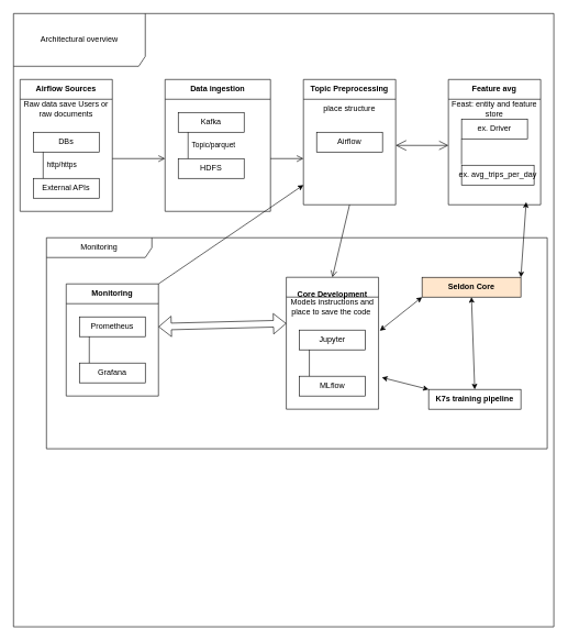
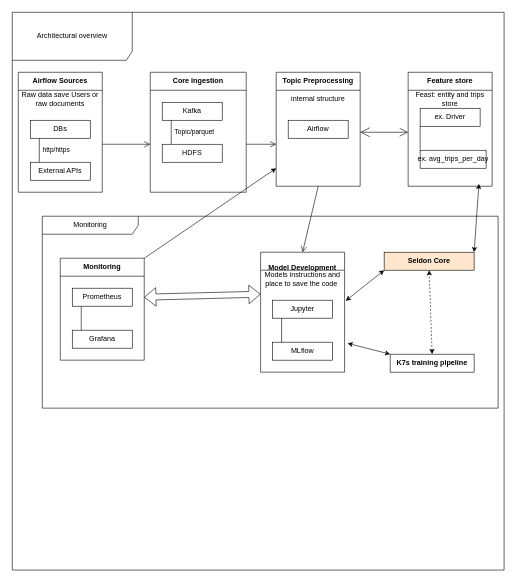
  <mxCell id="0" />
  <mxCell id="1" parent="0" />
  <mxCell id="2" value="Architectural overview" style="shape=umlFrame;whiteSpace=wrap;html=1;pointerEvents=0;recursiveResize=0;container=1;collapsible=0;width=200;height=80;" vertex="1" parent="1"><mxGeometry width="820" height="930" as="geometry" x="20" y="20" /></mxCell>
  <mxCell id="3" value="Airflow Sources" style="swimlane;fontStyle=1;align=center;verticalAlign=top;childLayout=stackLayout;horizontal=1;startSize=30;horizontalStack=0;resizeParent=1;resizeParentMax=0;resizeLast=0;collapsible=0;marginBottom=0;html=1;whiteSpace=wrap;" vertex="1" parent="2"><mxGeometry x="10" y="100" width="140" height="200" as="geometry" /></mxCell>
  <mxCell id="4" value="Raw data save Users or raw documents" style="html=1;strokeColor=none;fillColor=none;align=center;verticalAlign=middle;spacingLeft=4;spacingRight=4;rotatable=0;points=[[0,0.5],[1,0.5]];resizeWidth=1;whiteSpace=wrap;" vertex="1" parent="3"><mxGeometry y="30" width="140" height="30" as="geometry" /></mxCell>
  <mxCell id="5" value="" style="swimlane;fontStyle=1;align=center;verticalAlign=top;horizontal=1;startSize=0;collapsible=0;marginBottom=0;html=1;strokeColor=none;fillColor=none;" vertex="1" parent="3"><mxGeometry y="60" width="140" height="140" as="geometry" /></mxCell>
  <mxCell id="6" value="DBs" style="html=1;align=center;verticalAlign=middle;rotatable=0;whiteSpace=wrap;" vertex="1" parent="5"><mxGeometry width="100" height="30" relative="1" as="geometry"><mxPoint x="20" y="20" as="offset" /></mxGeometry></mxCell>
  <mxCell id="7" value="External APIs" style="html=1;align=center;verticalAlign=middle;rotatable=0;whiteSpace=wrap;" vertex="1" parent="5"><mxGeometry width="100" height="30" relative="1" as="geometry"><mxPoint x="20" y="90" as="offset" /></mxGeometry></mxCell>
  <mxCell id="8" value="http/https" style="edgeStyle=none;endArrow=none;verticalAlign=middle;labelBackgroundColor=none;endSize=12;html=1;align=left;endFill=0;exitX=0.15;exitY=1;entryX=0.15;entryY=0;spacingLeft=4;rounded=0;" edge="1" parent="5" source="6" target="7"><mxGeometry relative="1" as="geometry"><mxPoint as="offset" /></mxGeometry></mxCell>
- <mxCell id="9" value="Data ingestion" style="swimlane;fontStyle=1;align=center;verticalAlign=top;childLayout=stackLayout;horizontal=1;startSize=30;horizontalStack=0;resizeParent=1;resizeParentMax=0;resizeLast=0;collapsible=0;marginBottom=0;html=1;whiteSpace=wrap;" vertex="1" parent="2"><mxGeometry x="230" y="100" width="160" height="200" as="geometry" /></mxCell>
+ <mxCell id="9" value="Core ingestion" style="swimlane;fontStyle=1;align=center;verticalAlign=top;childLayout=stackLayout;horizontal=1;startSize=30;horizontalStack=0;resizeParent=1;resizeParentMax=0;resizeLast=0;collapsible=0;marginBottom=0;html=1;whiteSpace=wrap;" vertex="1" parent="2"><mxGeometry x="230" y="100" width="160" height="200" as="geometry" /></mxCell>
  <mxCell id="10" value="" style="swimlane;fontStyle=1;align=center;verticalAlign=top;horizontal=1;startSize=0;collapsible=0;marginBottom=0;html=1;strokeColor=none;fillColor=none;" vertex="1" parent="9"><mxGeometry y="30" width="160" height="170" as="geometry" /></mxCell>
  <mxCell id="11" value="&lt;p style=&quot;white-space-collapse: preserve;&quot; dir=&quot;auto&quot;&gt;Kafka&lt;/p&gt;" style="html=1;align=center;verticalAlign=middle;rotatable=0;whiteSpace=wrap;" vertex="1" parent="10"><mxGeometry width="100" height="30" relative="1" as="geometry"><mxPoint x="20" y="20" as="offset" /></mxGeometry></mxCell>
  <mxCell id="12" value="&lt;p style=&quot;white-space-collapse: preserve;&quot; dir=&quot;auto&quot;&gt;HDFS&lt;/p&gt;" style="html=1;align=center;verticalAlign=middle;rotatable=0;whiteSpace=wrap;" vertex="1" parent="10"><mxGeometry width="100" height="30" relative="1" as="geometry"><mxPoint x="20" y="90" as="offset" /></mxGeometry></mxCell>
  <mxCell id="13" value="Topic/par&lt;span style=&quot;background-color: transparent; color: light-dark(rgb(0, 0, 0), rgb(255, 255, 255));&quot;&gt;quet&lt;/span&gt;" style="edgeStyle=none;endArrow=none;verticalAlign=middle;labelBackgroundColor=none;endSize=12;html=1;align=left;endFill=0;exitX=0.15;exitY=1;entryX=0.15;entryY=0;spacingLeft=4;rounded=0;" edge="1" parent="10" source="11" target="12"><mxGeometry relative="1" as="geometry" /></mxCell>
  <mxCell id="14" value="Topic Preprocessing" style="swimlane;fontStyle=1;align=center;verticalAlign=top;childLayout=stackLayout;horizontal=1;startSize=30;horizontalStack=0;resizeParent=1;resizeParentMax=0;resizeLast=0;collapsible=0;marginBottom=0;html=1;whiteSpace=wrap;" vertex="1" parent="2"><mxGeometry x="440" y="100" width="140" height="190" as="geometry" /></mxCell>
- <mxCell id="15" value="place structure" style="html=1;strokeColor=none;fillColor=none;align=center;verticalAlign=middle;spacingLeft=4;spacingRight=4;rotatable=0;points=[[0,0.5],[1,0.5]];resizeWidth=1;whiteSpace=wrap;" vertex="1" parent="14"><mxGeometry y="30" width="140" height="30" as="geometry" /></mxCell>
+ <mxCell id="15" value="internal structure" style="html=1;strokeColor=none;fillColor=none;align=center;verticalAlign=middle;spacingLeft=4;spacingRight=4;rotatable=0;points=[[0,0.5],[1,0.5]];resizeWidth=1;whiteSpace=wrap;" vertex="1" parent="14"><mxGeometry y="30" width="140" height="30" as="geometry" /></mxCell>
  <mxCell id="16" value="" style="swimlane;fontStyle=1;align=center;verticalAlign=top;horizontal=1;startSize=0;collapsible=0;marginBottom=0;html=1;strokeColor=none;fillColor=none;" vertex="1" parent="14"><mxGeometry y="60" width="140" height="130" as="geometry" /></mxCell>
  <mxCell id="17" value="&lt;p style=&quot;white-space-collapse: preserve;&quot; dir=&quot;auto&quot;&gt;Airflow&lt;/p&gt;" style="html=1;align=center;verticalAlign=middle;rotatable=0;whiteSpace=wrap;" vertex="1" parent="16"><mxGeometry width="100" height="30" relative="1" as="geometry"><mxPoint x="20" y="20" as="offset" /></mxGeometry></mxCell>
  <mxCell id="18" value="" style="endArrow=open;startArrow=none;endFill=0;startFill=0;endSize=8;html=1;verticalAlign=bottom;labelBackgroundColor=none;strokeWidth=1;rounded=0;" edge="1" parent="2"><mxGeometry width="160" relative="1" as="geometry"><mxPoint x="150" y="220" as="sourcePoint" /><mxPoint x="230" y="220" as="targetPoint" /></mxGeometry></mxCell>
  <mxCell id="19" value="" style="endArrow=open;startArrow=none;endFill=0;startFill=0;endSize=8;html=1;verticalAlign=bottom;labelBackgroundColor=none;strokeWidth=1;rounded=0;" edge="1" parent="2"><mxGeometry width="160" relative="1" as="geometry"><mxPoint x="390" y="220" as="sourcePoint" /><mxPoint x="440" y="220" as="targetPoint" /></mxGeometry></mxCell>
- <mxCell id="20" value="Feature avg" style="swimlane;fontStyle=1;align=center;verticalAlign=top;childLayout=stackLayout;horizontal=1;startSize=30;horizontalStack=0;resizeParent=1;resizeParentMax=0;resizeLast=0;collapsible=0;marginBottom=0;html=1;whiteSpace=wrap;" vertex="1" parent="2"><mxGeometry x="660" y="100" width="140" height="190" as="geometry" /></mxCell>
- <mxCell id="21" value="Feast: entity and feature store" style="html=1;strokeColor=none;fillColor=none;align=center;verticalAlign=middle;spacingLeft=4;spacingRight=4;rotatable=0;points=[[0,0.5],[1,0.5]];resizeWidth=1;whiteSpace=wrap;" vertex="1" parent="20"><mxGeometry y="30" width="140" height="30" as="geometry" /></mxCell>
+ <mxCell id="20" value="Feature store" style="swimlane;fontStyle=1;align=center;verticalAlign=top;childLayout=stackLayout;horizontal=1;startSize=30;horizontalStack=0;resizeParent=1;resizeParentMax=0;resizeLast=0;collapsible=0;marginBottom=0;html=1;whiteSpace=wrap;" vertex="1" parent="2"><mxGeometry x="660" y="100" width="140" height="190" as="geometry" /></mxCell>
+ <mxCell id="21" value="Feast: entity and trips store" style="html=1;strokeColor=none;fillColor=none;align=center;verticalAlign=middle;spacingLeft=4;spacingRight=4;rotatable=0;points=[[0,0.5],[1,0.5]];resizeWidth=1;whiteSpace=wrap;" vertex="1" parent="20"><mxGeometry y="30" width="140" height="30" as="geometry" /></mxCell>
  <mxCell id="22" value="" style="swimlane;fontStyle=1;align=center;verticalAlign=top;horizontal=1;startSize=0;collapsible=0;marginBottom=0;html=1;strokeColor=none;fillColor=none;" vertex="1" parent="20"><mxGeometry y="60" width="140" height="130" as="geometry" /></mxCell>
  <mxCell id="23" value="ex. Driver" style="html=1;align=center;verticalAlign=middle;rotatable=0;whiteSpace=wrap;" vertex="1" parent="22"><mxGeometry width="100" height="30" relative="1" as="geometry"><mxPoint x="20" as="offset" /></mxGeometry></mxCell>
  <mxCell id="24" value="ex.&amp;nbsp;&lt;span style=&quot;white-space-collapse: preserve; background-color: transparent; color: light-dark(rgb(0, 0, 0), rgb(255, 255, 255));&quot;&gt;avg_trips_per_day&lt;/span&gt;" style="html=1;align=center;verticalAlign=middle;rotatable=0;whiteSpace=wrap;" vertex="1" parent="22"><mxGeometry width="110" height="30" relative="1" as="geometry"><mxPoint x="20" y="70" as="offset" /></mxGeometry></mxCell>
  <mxCell id="25" value="" style="edgeStyle=none;endArrow=none;verticalAlign=middle;labelBackgroundColor=none;endSize=12;html=1;align=left;endFill=0;exitX=0;exitY=1;spacingLeft=4;rounded=0;exitDx=0;exitDy=0;" edge="1" parent="22" source="23"><mxGeometry x="0.954" y="-9" relative="1" as="geometry"><mxPoint x="20" y="69" as="targetPoint" /><mxPoint as="offset" /></mxGeometry></mxCell>
  <mxCell id="26" value="&lt;div&gt;&lt;br&gt;&lt;/div&gt;&lt;div&gt;&lt;br&gt;&lt;/div&gt;" style="endArrow=open;html=1;endSize=12;startArrow=open;startSize=14;startFill=0;edgeStyle=orthogonalEdgeStyle;align=center;verticalAlign=bottom;endFill=0;rounded=0;" edge="1" parent="2"><mxGeometry y="3" relative="1" as="geometry"><mxPoint x="580" y="200" as="sourcePoint" /><mxPoint x="660" y="200" as="targetPoint" /></mxGeometry></mxCell>
  <mxCell id="27" value="" style="endArrow=open;startArrow=none;endFill=0;startFill=0;endSize=8;html=1;verticalAlign=bottom;labelBackgroundColor=none;strokeWidth=1;rounded=0;exitX=0.5;exitY=1;exitDx=0;exitDy=0;entryX=0.5;entryY=0;entryDx=0;entryDy=0;" edge="1" parent="2" source="16" target="29"><mxGeometry width="160" relative="1" as="geometry"><mxPoint x="250" y="400" as="sourcePoint" /><mxPoint x="310" y="400.5" as="targetPoint" /></mxGeometry></mxCell>
  <mxCell id="28" value="Monitoring" style="shape=umlFrame;whiteSpace=wrap;html=1;pointerEvents=0;recursiveResize=0;container=1;collapsible=0;width=160;" vertex="1" parent="2"><mxGeometry x="50" y="340" width="760" height="320" as="geometry" /></mxCell>
- <mxCell id="29" value="&lt;p style=&quot;white-space-collapse: preserve;&quot; dir=&quot;auto&quot;&gt;Core Development&lt;/p&gt;" style="swimlane;fontStyle=1;align=center;verticalAlign=top;childLayout=stackLayout;horizontal=1;startSize=30;horizontalStack=0;resizeParent=1;resizeParentMax=0;resizeLast=0;collapsible=0;marginBottom=0;html=1;whiteSpace=wrap;" vertex="1" parent="28"><mxGeometry x="364" y="60" width="140" height="200" as="geometry" /></mxCell>
+ <mxCell id="29" value="&lt;p style=&quot;white-space-collapse: preserve;&quot; dir=&quot;auto&quot;&gt;Model Development&lt;/p&gt;" style="swimlane;fontStyle=1;align=center;verticalAlign=top;childLayout=stackLayout;horizontal=1;startSize=30;horizontalStack=0;resizeParent=1;resizeParentMax=0;resizeLast=0;collapsible=0;marginBottom=0;html=1;whiteSpace=wrap;" vertex="1" parent="28"><mxGeometry x="364" y="60" width="140" height="200" as="geometry" /></mxCell>
  <mxCell id="30" value="Models instructions and place to save the code&amp;nbsp;" style="html=1;strokeColor=none;fillColor=none;align=center;verticalAlign=middle;spacingLeft=4;spacingRight=4;rotatable=0;points=[[0,0.5],[1,0.5]];resizeWidth=1;whiteSpace=wrap;" vertex="1" parent="29"><mxGeometry y="30" width="140" height="30" as="geometry" /></mxCell>
  <mxCell id="31" value="" style="swimlane;fontStyle=1;align=center;verticalAlign=top;horizontal=1;startSize=0;collapsible=0;marginBottom=0;html=1;strokeColor=none;fillColor=none;" vertex="1" parent="29"><mxGeometry y="60" width="140" height="140" as="geometry" /></mxCell>
  <mxCell id="32" value="&lt;p style=&quot;white-space-collapse: preserve;&quot; dir=&quot;auto&quot;&gt;Jupyter&lt;/p&gt;" style="html=1;align=center;verticalAlign=middle;rotatable=0;whiteSpace=wrap;" vertex="1" parent="31"><mxGeometry width="100" height="30" relative="1" as="geometry"><mxPoint x="20" y="20" as="offset" /></mxGeometry></mxCell>
  <mxCell id="33" value="MLflow" style="html=1;align=center;verticalAlign=middle;rotatable=0;whiteSpace=wrap;" vertex="1" parent="31"><mxGeometry width="100" height="30" relative="1" as="geometry"><mxPoint x="20" y="90" as="offset" /></mxGeometry></mxCell>
  <mxCell id="34" value="" style="edgeStyle=none;endArrow=none;verticalAlign=middle;labelBackgroundColor=none;endSize=12;html=1;align=left;endFill=0;exitX=0.15;exitY=1;entryX=0.15;entryY=0;spacingLeft=4;rounded=0;" edge="1" parent="31" source="32" target="33"><mxGeometry relative="1" as="geometry" /></mxCell>
  <mxCell id="35" value="K7s training pipeline" style="fontStyle=1;whiteSpace=wrap;html=1;" vertex="1" parent="28"><mxGeometry x="580" y="230" width="140" height="30" as="geometry" /></mxCell>
  <mxCell id="36" value=" Seldon Core" style="fontStyle=1;whiteSpace=wrap;html=1;fillColor=#ffe6cc;" vertex="1" parent="28"><mxGeometry x="570" y="60" width="150" height="30" as="geometry" /></mxCell>
  <mxCell id="37" value="" style="shape=flexArrow;endArrow=classic;startArrow=classic;html=1;rounded=0;exitX=1;exitY=0.25;exitDx=0;exitDy=0;" edge="1" parent="28" source="43"><mxGeometry width="100" height="100" relative="1" as="geometry"><mxPoint x="264" y="230" as="sourcePoint" /><mxPoint x="364" y="130" as="targetPoint" /></mxGeometry></mxCell>
- <mxCell id="38" value="" style="endArrow=classic;startArrow=classic;html=1;rounded=0;exitX=0.5;exitY=0;exitDx=0;exitDy=0;entryX=0.5;entryY=1;entryDx=0;entryDy=0;" edge="1" parent="28" source="35" target="36"><mxGeometry width="50" height="50" relative="1" as="geometry"><mxPoint x="610" y="140" as="sourcePoint" /><mxPoint x="660" y="90" as="targetPoint" /></mxGeometry></mxCell>
+ <mxCell id="38" value="" style="endArrow=classic;startArrow=classic;html=1;rounded=0;exitX=0.5;exitY=0;exitDx=0;exitDy=0;entryX=0.5;entryY=1;entryDx=0;entryDy=0;dashed=1;" edge="1" parent="28" source="35" target="36"><mxGeometry width="50" height="50" relative="1" as="geometry"><mxPoint x="610" y="140" as="sourcePoint" /><mxPoint x="660" y="90" as="targetPoint" /></mxGeometry></mxCell>
  <mxCell id="39" value="" style="endArrow=classic;startArrow=classic;html=1;rounded=0;exitX=1.036;exitY=0.657;exitDx=0;exitDy=0;exitPerimeter=0;entryX=0;entryY=0;entryDx=0;entryDy=0;" edge="1" parent="28" source="31" target="35"><mxGeometry width="50" height="50" relative="1" as="geometry"><mxPoint x="530" y="220" as="sourcePoint" /><mxPoint x="580" y="170" as="targetPoint" /></mxGeometry></mxCell>
  <mxCell id="40" value="" style="endArrow=classic;startArrow=classic;html=1;rounded=0;exitX=1.014;exitY=0.15;exitDx=0;exitDy=0;exitPerimeter=0;entryX=0;entryY=1;entryDx=0;entryDy=0;" edge="1" parent="28" source="31" target="36"><mxGeometry width="50" height="50" relative="1" as="geometry"><mxPoint x="504" y="140" as="sourcePoint" /><mxPoint x="575" y="158" as="targetPoint" /></mxGeometry></mxCell>
  <mxCell id="41" value="" style="endArrow=classic;startArrow=classic;html=1;rounded=0;exitX=1;exitY=0;exitDx=0;exitDy=0;entryX=0.843;entryY=0.969;entryDx=0;entryDy=0;entryPerimeter=0;" edge="1" parent="2" source="36" target="22"><mxGeometry width="50" height="50" relative="1" as="geometry"><mxPoint x="740" y="520" as="sourcePoint" /><mxPoint x="790" y="470" as="targetPoint" /></mxGeometry></mxCell>
  <mxCell id="42" value="Monitoring" style="swimlane;fontStyle=1;align=center;verticalAlign=top;childLayout=stackLayout;horizontal=1;startSize=30;horizontalStack=0;resizeParent=1;resizeParentMax=0;resizeLast=0;collapsible=0;marginBottom=0;html=1;whiteSpace=wrap;" vertex="1" parent="1"><mxGeometry x="100" y="430" width="140" height="170" as="geometry" /></mxCell>
  <mxCell id="43" value="" style="swimlane;fontStyle=1;align=center;verticalAlign=top;horizontal=1;startSize=0;collapsible=0;marginBottom=0;html=1;strokeColor=none;fillColor=none;" vertex="1" parent="42"><mxGeometry y="30" width="140" height="140" as="geometry" /></mxCell>
  <mxCell id="44" value="&lt;p style=&quot;white-space-collapse: preserve;&quot; dir=&quot;auto&quot;&gt;Prometheus&lt;/p&gt;" style="html=1;align=center;verticalAlign=middle;rotatable=0;whiteSpace=wrap;" vertex="1" parent="43"><mxGeometry width="100" height="30" relative="1" as="geometry"><mxPoint x="20" y="20" as="offset" /></mxGeometry></mxCell>
  <mxCell id="45" value="&lt;p style=&quot;white-space-collapse: preserve;&quot; dir=&quot;auto&quot;&gt;Grafana&lt;/p&gt;" style="html=1;align=center;verticalAlign=middle;rotatable=0;whiteSpace=wrap;" vertex="1" parent="43"><mxGeometry width="100" height="30" relative="1" as="geometry"><mxPoint x="20" y="90" as="offset" /></mxGeometry></mxCell>
  <mxCell id="46" value="" style="edgeStyle=none;endArrow=none;verticalAlign=middle;labelBackgroundColor=none;endSize=12;html=1;align=left;endFill=0;exitX=0.15;exitY=1;entryX=0.15;entryY=0;spacingLeft=4;rounded=0;" edge="1" parent="43" source="44" target="45"><mxGeometry relative="1" as="geometry" /></mxCell>
  <mxCell id="47" value="" style="endArrow=classic;html=1;rounded=0;exitX=1;exitY=0;exitDx=0;exitDy=0;" edge="1" parent="1" source="42"><mxGeometry width="50" height="50" relative="1" as="geometry"><mxPoint x="410" y="330" as="sourcePoint" /><mxPoint x="460" y="280" as="targetPoint" /></mxGeometry></mxCell>
